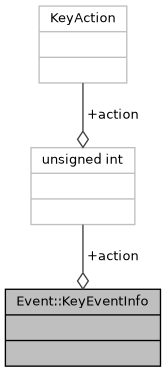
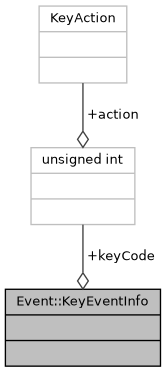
  digraph {
    node [color=grey75 fontname=Helvetica fontsize=10 shape=record]
    edge [arrowhead=odiamond color=grey25 fontname=Helvetica fontsize=10 labelfontname=Helvetica labelfontsize=10 style=solid]
    n1 [color=black fillcolor=grey75 fontcolor=black height=0.2 label="{Event::KeyEventInfo\n||}" style=filled width=0.4]
    n2 [height=0.2 label="{KeyAction\n||}" width=0.4]
    n3 [height=0.2 label="{unsigned int\n||}" width=0.4]
    n2 -> n3 [label=" +action"]
-   n3 -> n1 [label=" +action"]
+   n3 -> n1 [label=" +keyCode"]
  }
